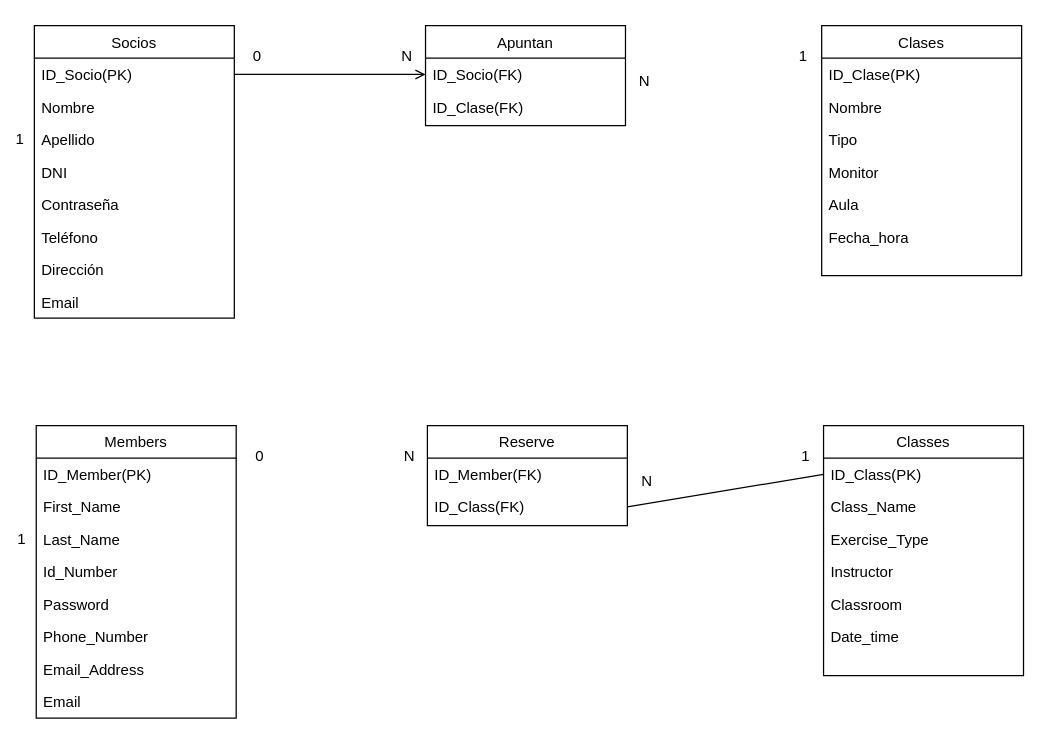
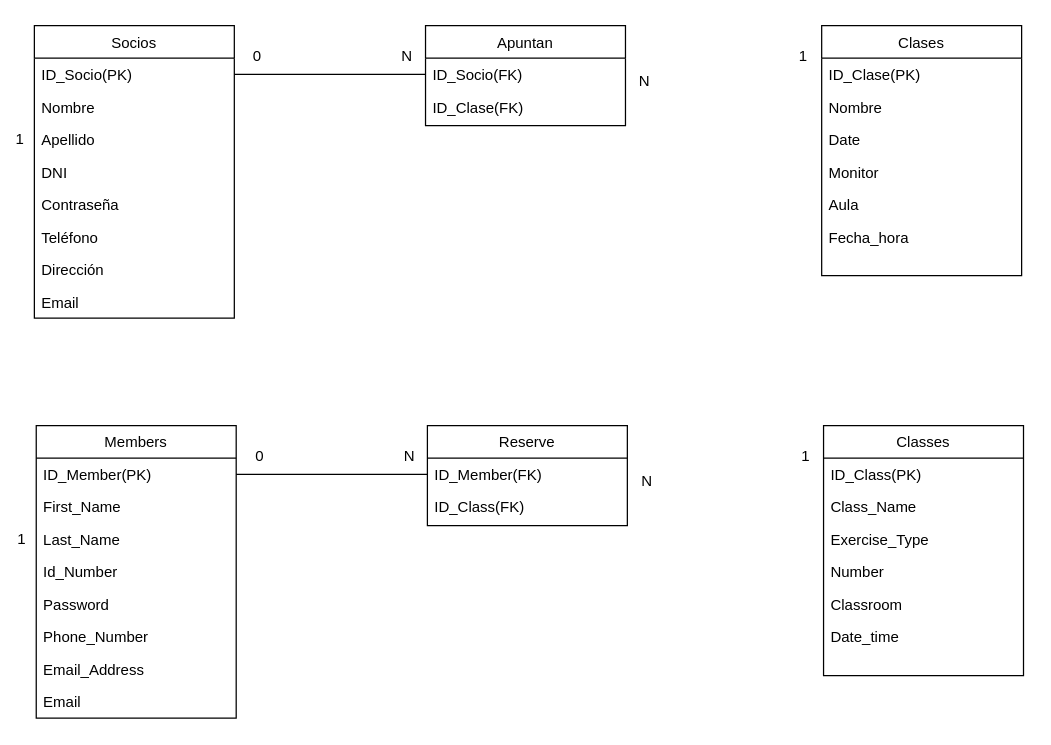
  <mxCell id="0" />
  <mxCell id="1" parent="0" />
  <mxCell id="2" value="Clases" style="swimlane;fontStyle=0;align=center;verticalAlign=top;childLayout=stackLayout;horizontal=1;startSize=26;horizontalStack=0;resizeParent=1;resizeLast=0;collapsible=1;marginBottom=0;rounded=0;shadow=0;strokeWidth=1;" parent="1" vertex="1"><mxGeometry x="657" y="20" width="160" height="200" as="geometry"><mxRectangle x="550" y="140" width="160" height="26" as="alternateBounds" /></mxGeometry></mxCell>
  <mxCell id="3" value="ID_Clase(PK)" style="text;align=left;verticalAlign=top;spacingLeft=4;spacingRight=4;overflow=hidden;rotatable=0;points=[[0,0.5],[1,0.5]];portConstraint=eastwest;" parent="2" vertex="1"><mxGeometry y="26" width="160" height="26" as="geometry" /></mxCell>
  <mxCell id="4" value="Nombre" style="text;align=left;verticalAlign=top;spacingLeft=4;spacingRight=4;overflow=hidden;rotatable=0;points=[[0,0.5],[1,0.5]];portConstraint=eastwest;rounded=0;shadow=0;html=0;" parent="2" vertex="1"><mxGeometry y="52" width="160" height="26" as="geometry" /></mxCell>
- <mxCell id="5" value="Tipo" style="text;align=left;verticalAlign=top;spacingLeft=4;spacingRight=4;overflow=hidden;rotatable=0;points=[[0,0.5],[1,0.5]];portConstraint=eastwest;rounded=0;shadow=0;html=0;" parent="2" vertex="1"><mxGeometry y="78" width="160" height="26" as="geometry" /></mxCell>
+ <mxCell id="5" value="Date" style="text;align=left;verticalAlign=top;spacingLeft=4;spacingRight=4;overflow=hidden;rotatable=0;points=[[0,0.5],[1,0.5]];portConstraint=eastwest;rounded=0;shadow=0;html=0;" parent="2" vertex="1"><mxGeometry y="78" width="160" height="26" as="geometry" /></mxCell>
  <mxCell id="6" value="Monitor" style="text;align=left;verticalAlign=top;spacingLeft=4;spacingRight=4;overflow=hidden;rotatable=0;points=[[0,0.5],[1,0.5]];portConstraint=eastwest;rounded=0;shadow=0;html=0;" parent="2" vertex="1"><mxGeometry y="104" width="160" height="26" as="geometry" /></mxCell>
  <mxCell id="7" value="Aula" style="text;align=left;verticalAlign=top;spacingLeft=4;spacingRight=4;overflow=hidden;rotatable=0;points=[[0,0.5],[1,0.5]];portConstraint=eastwest;rounded=0;shadow=0;html=0;" parent="2" vertex="1"><mxGeometry y="130" width="160" height="26" as="geometry" /></mxCell>
  <mxCell id="8" value="Fecha_hora" style="text;align=left;verticalAlign=top;spacingLeft=4;spacingRight=4;overflow=hidden;rotatable=0;points=[[0,0.5],[1,0.5]];portConstraint=eastwest;rounded=0;shadow=0;html=0;" parent="2" vertex="1"><mxGeometry y="156" width="160" height="26" as="geometry" /></mxCell>
  <mxCell id="9" value="Socios" style="swimlane;fontStyle=0;align=center;verticalAlign=top;childLayout=stackLayout;horizontal=1;startSize=26;horizontalStack=0;resizeParent=1;resizeLast=0;collapsible=1;marginBottom=0;rounded=0;shadow=0;strokeWidth=1;" parent="1" vertex="1"><mxGeometry x="27" y="20" width="160" height="234" as="geometry"><mxRectangle x="550" y="140" width="160" height="26" as="alternateBounds" /></mxGeometry></mxCell>
  <mxCell id="10" value="ID_Socio(PK)" style="text;align=left;verticalAlign=top;spacingLeft=4;spacingRight=4;overflow=hidden;rotatable=0;points=[[0,0.5],[1,0.5]];portConstraint=eastwest;" parent="9" vertex="1"><mxGeometry y="26" width="160" height="26" as="geometry" /></mxCell>
  <mxCell id="11" value="Nombre" style="text;align=left;verticalAlign=top;spacingLeft=4;spacingRight=4;overflow=hidden;rotatable=0;points=[[0,0.5],[1,0.5]];portConstraint=eastwest;rounded=0;shadow=0;html=0;" parent="9" vertex="1"><mxGeometry y="52" width="160" height="26" as="geometry" /></mxCell>
  <mxCell id="12" value="Apellido" style="text;align=left;verticalAlign=top;spacingLeft=4;spacingRight=4;overflow=hidden;rotatable=0;points=[[0,0.5],[1,0.5]];portConstraint=eastwest;rounded=0;shadow=0;html=0;" parent="9" vertex="1"><mxGeometry y="78" width="160" height="26" as="geometry" /></mxCell>
  <mxCell id="13" value="DNI" style="text;align=left;verticalAlign=top;spacingLeft=4;spacingRight=4;overflow=hidden;rotatable=0;points=[[0,0.5],[1,0.5]];portConstraint=eastwest;rounded=0;shadow=0;html=0;" parent="9" vertex="1"><mxGeometry y="104" width="160" height="26" as="geometry" /></mxCell>
  <mxCell id="14" value="Contraseña" style="text;align=left;verticalAlign=top;spacingLeft=4;spacingRight=4;overflow=hidden;rotatable=0;points=[[0,0.5],[1,0.5]];portConstraint=eastwest;rounded=0;shadow=0;html=0;" vertex="1" parent="9"><mxGeometry y="130" width="160" height="26" as="geometry" /></mxCell>
  <mxCell id="15" value="Teléfono" style="text;align=left;verticalAlign=top;spacingLeft=4;spacingRight=4;overflow=hidden;rotatable=0;points=[[0,0.5],[1,0.5]];portConstraint=eastwest;rounded=0;shadow=0;html=0;" parent="9" vertex="1"><mxGeometry y="156" width="160" height="26" as="geometry" /></mxCell>
  <mxCell id="16" value="Dirección" style="text;align=left;verticalAlign=top;spacingLeft=4;spacingRight=4;overflow=hidden;rotatable=0;points=[[0,0.5],[1,0.5]];portConstraint=eastwest;rounded=0;shadow=0;html=0;" parent="9" vertex="1"><mxGeometry y="182" width="160" height="26" as="geometry" /></mxCell>
  <mxCell id="17" value="Email" style="text;align=left;verticalAlign=top;spacingLeft=4;spacingRight=4;overflow=hidden;rotatable=0;points=[[0,0.5],[1,0.5]];portConstraint=eastwest;rounded=0;shadow=0;html=0;" parent="9" vertex="1"><mxGeometry y="208" width="160" height="26" as="geometry" /></mxCell>
  <mxCell id="18" value="1" style="resizable=0;align=right;verticalAlign=bottom;labelBackgroundColor=none;fontSize=12;" parent="1" connectable="0" vertex="1"><mxGeometry y="119" as="geometry" x="20" /></mxCell>
  <mxCell id="19" value="Apuntan" style="swimlane;fontStyle=0;align=center;verticalAlign=top;childLayout=stackLayout;horizontal=1;startSize=26;horizontalStack=0;resizeParent=1;resizeLast=0;collapsible=1;marginBottom=0;rounded=0;shadow=0;strokeWidth=1;" parent="1" vertex="1"><mxGeometry x="340" y="20" width="160" height="80" as="geometry"><mxRectangle x="550" y="140" width="160" height="26" as="alternateBounds" /></mxGeometry></mxCell>
  <mxCell id="20" value="ID_Socio(FK)" style="text;align=left;verticalAlign=top;spacingLeft=4;spacingRight=4;overflow=hidden;rotatable=0;points=[[0,0.5],[1,0.5]];portConstraint=eastwest;" parent="19" vertex="1"><mxGeometry y="26" width="160" height="26" as="geometry" /></mxCell>
  <mxCell id="21" value="ID_Clase(FK)" style="text;align=left;verticalAlign=top;spacingLeft=4;spacingRight=4;overflow=hidden;rotatable=0;points=[[0,0.5],[1,0.5]];portConstraint=eastwest;rounded=0;shadow=0;html=0;" parent="19" vertex="1"><mxGeometry y="52" width="160" height="26" as="geometry" /></mxCell>
- <mxCell id="22" value="" style="endArrow=open;html=1;rounded=0;exitX=1;exitY=0.5;exitDx=0;exitDy=0;entryX=0;entryY=0.5;entryDx=0;entryDy=0;" parent="1" source="10" target="20" edge="1"><mxGeometry width="50" height="50" relative="1" as="geometry"><mxPoint x="410" y="220" as="sourcePoint" /><mxPoint x="460" y="170" as="targetPoint" /></mxGeometry></mxCell>
+ <mxCell id="22" value="" style="endArrow=none;html=1;rounded=0;exitX=1;exitY=0.5;exitDx=0;exitDy=0;entryX=0;entryY=0.5;entryDx=0;entryDy=0;" parent="1" source="10" target="20" edge="1"><mxGeometry width="50" height="50" relative="1" as="geometry"><mxPoint x="410" y="220" as="sourcePoint" /><mxPoint x="460" y="170" as="targetPoint" /></mxGeometry></mxCell>
  <mxCell id="23" value="0" style="text;html=1;align=center;verticalAlign=middle;resizable=0;points=[];autosize=1;strokeColor=none;fillColor=none;" parent="1" vertex="1"><mxGeometry x="190" y="30" width="30" height="30" as="geometry" /></mxCell>
  <mxCell id="24" value="N" style="text;html=1;align=center;verticalAlign=middle;resizable=0;points=[];autosize=1;strokeColor=none;fillColor=none;" parent="1" vertex="1"><mxGeometry x="310" y="30" width="30" height="30" as="geometry" /></mxCell>
  <mxCell id="25" value="N" style="text;html=1;align=center;verticalAlign=middle;resizable=0;points=[];autosize=1;strokeColor=none;fillColor=none;" parent="1" vertex="1"><mxGeometry x="500" y="50" width="30" height="30" as="geometry" /></mxCell>
  <mxCell id="26" value="1" style="text;html=1;align=center;verticalAlign=middle;resizable=0;points=[];autosize=1;strokeColor=none;fillColor=none;" parent="1" vertex="1"><mxGeometry x="627" y="30" width="30" height="30" as="geometry" /></mxCell>
  <mxCell id="27" value="Classes" style="swimlane;fontStyle=0;align=center;verticalAlign=top;childLayout=stackLayout;horizontal=1;startSize=26;horizontalStack=0;resizeParent=1;resizeLast=0;collapsible=1;marginBottom=0;rounded=0;shadow=0;strokeWidth=1;" parent="1" vertex="1"><mxGeometry x="658.5" y="340" width="160" height="200" as="geometry"><mxRectangle x="550" y="140" width="160" height="26" as="alternateBounds" /></mxGeometry></mxCell>
  <mxCell id="28" value="ID_Class(PK)" style="text;align=left;verticalAlign=top;spacingLeft=4;spacingRight=4;overflow=hidden;rotatable=0;points=[[0,0.5],[1,0.5]];portConstraint=eastwest;" parent="27" vertex="1"><mxGeometry y="26" width="160" height="26" as="geometry" /></mxCell>
  <mxCell id="29" value="Class_Name" style="text;align=left;verticalAlign=top;spacingLeft=4;spacingRight=4;overflow=hidden;rotatable=0;points=[[0,0.5],[1,0.5]];portConstraint=eastwest;rounded=0;shadow=0;html=0;" parent="27" vertex="1"><mxGeometry y="52" width="160" height="26" as="geometry" /></mxCell>
  <mxCell id="30" value="Exercise_Type" style="text;align=left;verticalAlign=top;spacingLeft=4;spacingRight=4;overflow=hidden;rotatable=0;points=[[0,0.5],[1,0.5]];portConstraint=eastwest;rounded=0;shadow=0;html=0;" parent="27" vertex="1"><mxGeometry y="78" width="160" height="26" as="geometry" /></mxCell>
- <mxCell id="31" value="Instructor&#10;" style="text;align=left;verticalAlign=top;spacingLeft=4;spacingRight=4;overflow=hidden;rotatable=0;points=[[0,0.5],[1,0.5]];portConstraint=eastwest;rounded=0;shadow=0;html=0;" parent="27" vertex="1"><mxGeometry y="104" width="160" height="26" as="geometry" /></mxCell>
+ <mxCell id="31" value="Number&#10;" style="text;align=left;verticalAlign=top;spacingLeft=4;spacingRight=4;overflow=hidden;rotatable=0;points=[[0,0.5],[1,0.5]];portConstraint=eastwest;rounded=0;shadow=0;html=0;" parent="27" vertex="1"><mxGeometry y="104" width="160" height="26" as="geometry" /></mxCell>
  <mxCell id="32" value="Classroom" style="text;align=left;verticalAlign=top;spacingLeft=4;spacingRight=4;overflow=hidden;rotatable=0;points=[[0,0.5],[1,0.5]];portConstraint=eastwest;rounded=0;shadow=0;html=0;" parent="27" vertex="1"><mxGeometry y="130" width="160" height="26" as="geometry" /></mxCell>
  <mxCell id="33" value="Date_time" style="text;align=left;verticalAlign=top;spacingLeft=4;spacingRight=4;overflow=hidden;rotatable=0;points=[[0,0.5],[1,0.5]];portConstraint=eastwest;rounded=0;shadow=0;html=0;" parent="27" vertex="1"><mxGeometry y="156" width="160" height="26" as="geometry" /></mxCell>
  <mxCell id="34" value="Members" style="swimlane;fontStyle=0;align=center;verticalAlign=top;childLayout=stackLayout;horizontal=1;startSize=26;horizontalStack=0;resizeParent=1;resizeLast=0;collapsible=1;marginBottom=0;rounded=0;shadow=0;strokeWidth=1;" parent="1" vertex="1"><mxGeometry x="28.5" y="340" width="160" height="234" as="geometry"><mxRectangle x="550" y="140" width="160" height="26" as="alternateBounds" /></mxGeometry></mxCell>
  <mxCell id="35" value="ID_Member(PK)" style="text;align=left;verticalAlign=top;spacingLeft=4;spacingRight=4;overflow=hidden;rotatable=0;points=[[0,0.5],[1,0.5]];portConstraint=eastwest;" parent="34" vertex="1"><mxGeometry y="26" width="160" height="26" as="geometry" /></mxCell>
  <mxCell id="36" value="First_Name" style="text;align=left;verticalAlign=top;spacingLeft=4;spacingRight=4;overflow=hidden;rotatable=0;points=[[0,0.5],[1,0.5]];portConstraint=eastwest;rounded=0;shadow=0;html=0;" parent="34" vertex="1"><mxGeometry y="52" width="160" height="26" as="geometry" /></mxCell>
  <mxCell id="37" value="Last_Name" style="text;align=left;verticalAlign=top;spacingLeft=4;spacingRight=4;overflow=hidden;rotatable=0;points=[[0,0.5],[1,0.5]];portConstraint=eastwest;rounded=0;shadow=0;html=0;" parent="34" vertex="1"><mxGeometry y="78" width="160" height="26" as="geometry" /></mxCell>
  <mxCell id="38" value="Id_Number" style="text;align=left;verticalAlign=top;spacingLeft=4;spacingRight=4;overflow=hidden;rotatable=0;points=[[0,0.5],[1,0.5]];portConstraint=eastwest;rounded=0;shadow=0;html=0;" parent="34" vertex="1"><mxGeometry y="104" width="160" height="26" as="geometry" /></mxCell>
  <mxCell id="39" value="Password" style="text;align=left;verticalAlign=top;spacingLeft=4;spacingRight=4;overflow=hidden;rotatable=0;points=[[0,0.5],[1,0.5]];portConstraint=eastwest;rounded=0;shadow=0;html=0;" vertex="1" parent="34"><mxGeometry y="130" width="160" height="26" as="geometry" /></mxCell>
  <mxCell id="40" value="Phone_Number" style="text;align=left;verticalAlign=top;spacingLeft=4;spacingRight=4;overflow=hidden;rotatable=0;points=[[0,0.5],[1,0.5]];portConstraint=eastwest;rounded=0;shadow=0;html=0;" parent="34" vertex="1"><mxGeometry y="156" width="160" height="26" as="geometry" /></mxCell>
  <mxCell id="41" value="Email_Address" style="text;align=left;verticalAlign=top;spacingLeft=4;spacingRight=4;overflow=hidden;rotatable=0;points=[[0,0.5],[1,0.5]];portConstraint=eastwest;rounded=0;shadow=0;html=0;" parent="34" vertex="1"><mxGeometry y="182" width="160" height="26" as="geometry" /></mxCell>
  <mxCell id="42" value="Email" style="text;align=left;verticalAlign=top;spacingLeft=4;spacingRight=4;overflow=hidden;rotatable=0;points=[[0,0.5],[1,0.5]];portConstraint=eastwest;rounded=0;shadow=0;html=0;" vertex="1" parent="34"><mxGeometry y="208" width="160" height="26" as="geometry" /></mxCell>
  <mxCell id="43" value="1" style="resizable=0;align=right;verticalAlign=bottom;labelBackgroundColor=none;fontSize=12;" parent="1" connectable="0" vertex="1"><mxGeometry x="21.5" y="439" as="geometry" /></mxCell>
  <mxCell id="44" value="Reserve" style="swimlane;fontStyle=0;align=center;verticalAlign=top;childLayout=stackLayout;horizontal=1;startSize=26;horizontalStack=0;resizeParent=1;resizeLast=0;collapsible=1;marginBottom=0;rounded=0;shadow=0;strokeWidth=1;" parent="1" vertex="1"><mxGeometry x="341.5" y="340" width="160" height="80" as="geometry"><mxRectangle x="550" y="140" width="160" height="26" as="alternateBounds" /></mxGeometry></mxCell>
  <mxCell id="45" value="ID_Member(FK)" style="text;align=left;verticalAlign=top;spacingLeft=4;spacingRight=4;overflow=hidden;rotatable=0;points=[[0,0.5],[1,0.5]];portConstraint=eastwest;" parent="44" vertex="1"><mxGeometry y="26" width="160" height="26" as="geometry" /></mxCell>
  <mxCell id="46" value="ID_Class(FK)" style="text;align=left;verticalAlign=top;spacingLeft=4;spacingRight=4;overflow=hidden;rotatable=0;points=[[0,0.5],[1,0.5]];portConstraint=eastwest;rounded=0;shadow=0;html=0;" parent="44" vertex="1"><mxGeometry y="52" width="160" height="26" as="geometry" /></mxCell>
- <mxCell id="48" value="" style="endArrow=none;html=1;rounded=0;exitX=1;exitY=0.5;exitDx=0;exitDy=0;entryX=0;entryY=0.5;entryDx=0;entryDy=0;" parent="1" source="46" target="28" edge="1"><mxGeometry width="50" height="50" relative="1" as="geometry"><mxPoint x="411.5" y="540" as="sourcePoint" /><mxPoint x="461.5" y="490" as="targetPoint" /></mxGeometry></mxCell>
+ <mxCell id="47" value="" style="endArrow=none;html=1;rounded=0;exitX=1;exitY=0.5;exitDx=0;exitDy=0;entryX=0;entryY=0.5;entryDx=0;entryDy=0;" parent="1" source="35" target="45" edge="1"><mxGeometry width="50" height="50" relative="1" as="geometry"><mxPoint x="411.5" y="540" as="sourcePoint" /><mxPoint x="461.5" y="490" as="targetPoint" /></mxGeometry></mxCell>
  <mxCell id="49" value="0" style="text;html=1;align=center;verticalAlign=middle;resizable=0;points=[];autosize=1;strokeColor=none;fillColor=none;" parent="1" vertex="1"><mxGeometry x="191.5" y="350" width="30" height="30" as="geometry" /></mxCell>
  <mxCell id="50" value="N" style="text;html=1;align=center;verticalAlign=middle;resizable=0;points=[];autosize=1;strokeColor=none;fillColor=none;" parent="1" vertex="1"><mxGeometry x="311.5" y="350" width="30" height="30" as="geometry" /></mxCell>
  <mxCell id="51" value="N" style="text;html=1;align=center;verticalAlign=middle;resizable=0;points=[];autosize=1;strokeColor=none;fillColor=none;" parent="1" vertex="1"><mxGeometry x="501.5" y="370" width="30" height="30" as="geometry" /></mxCell>
  <mxCell id="52" value="1" style="text;html=1;align=center;verticalAlign=middle;resizable=0;points=[];autosize=1;strokeColor=none;fillColor=none;" parent="1" vertex="1"><mxGeometry x="628.5" y="350" width="30" height="30" as="geometry" /></mxCell>
